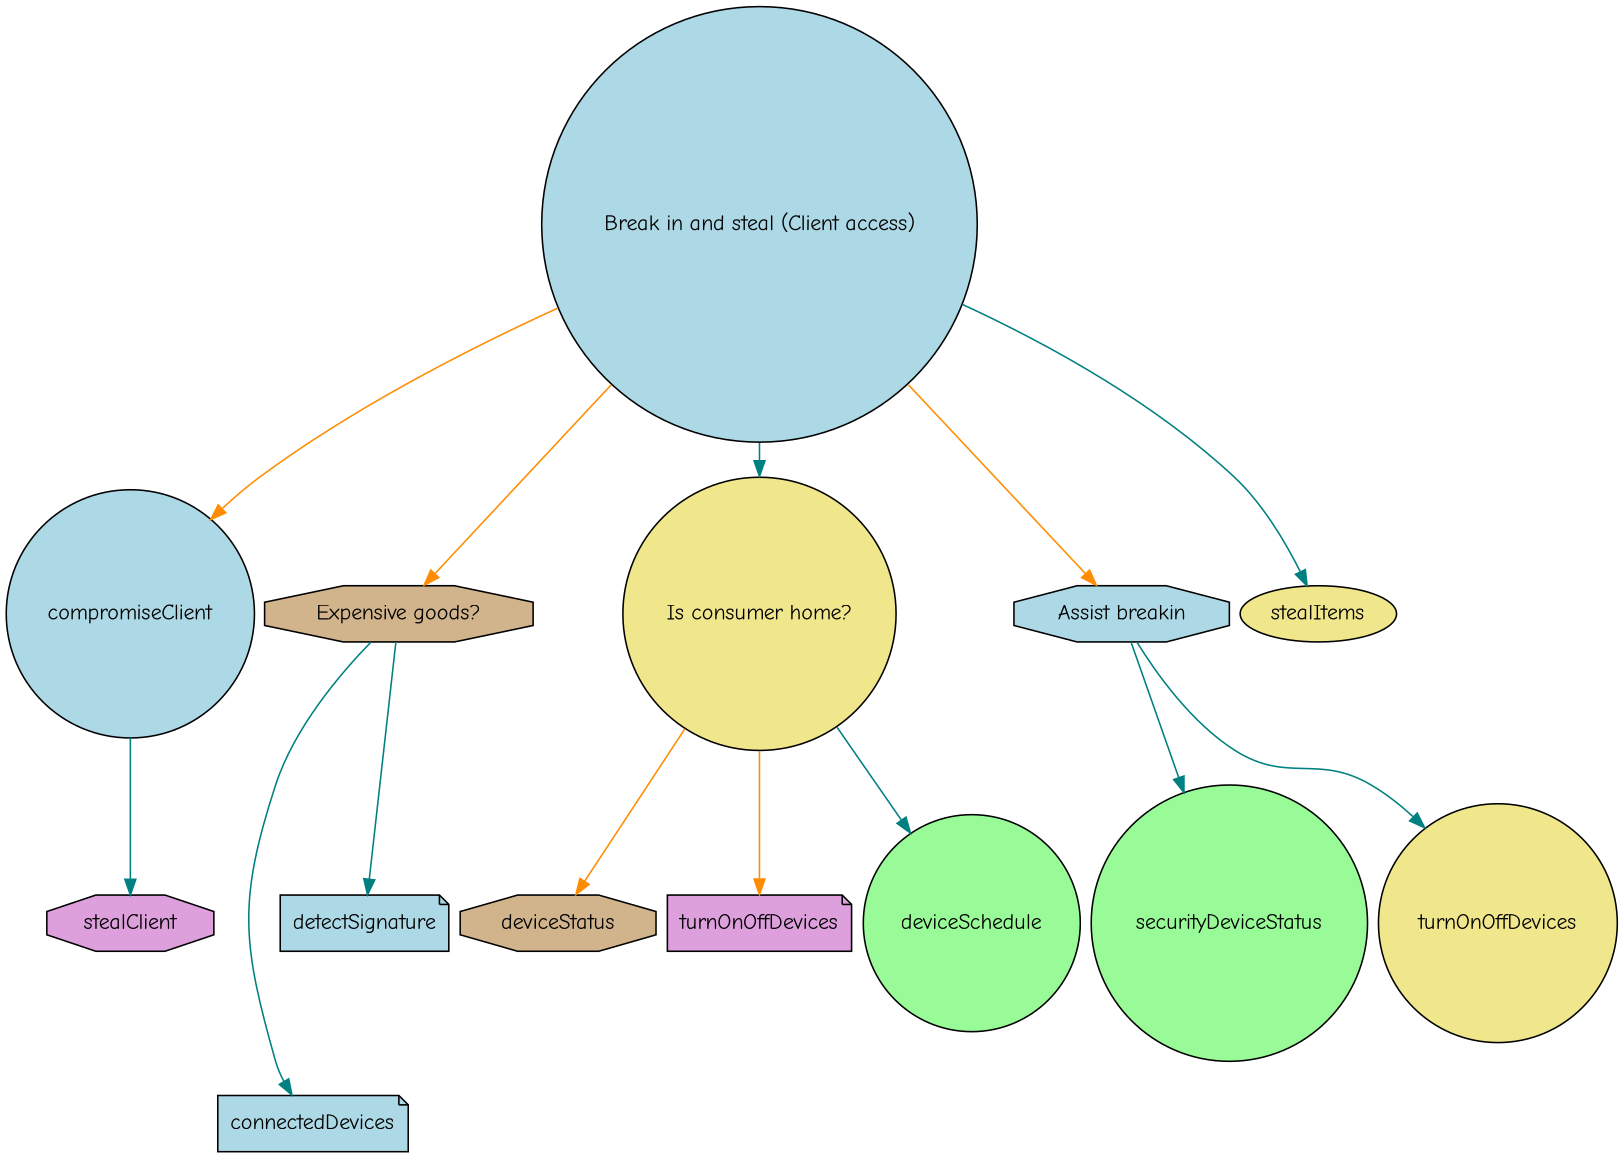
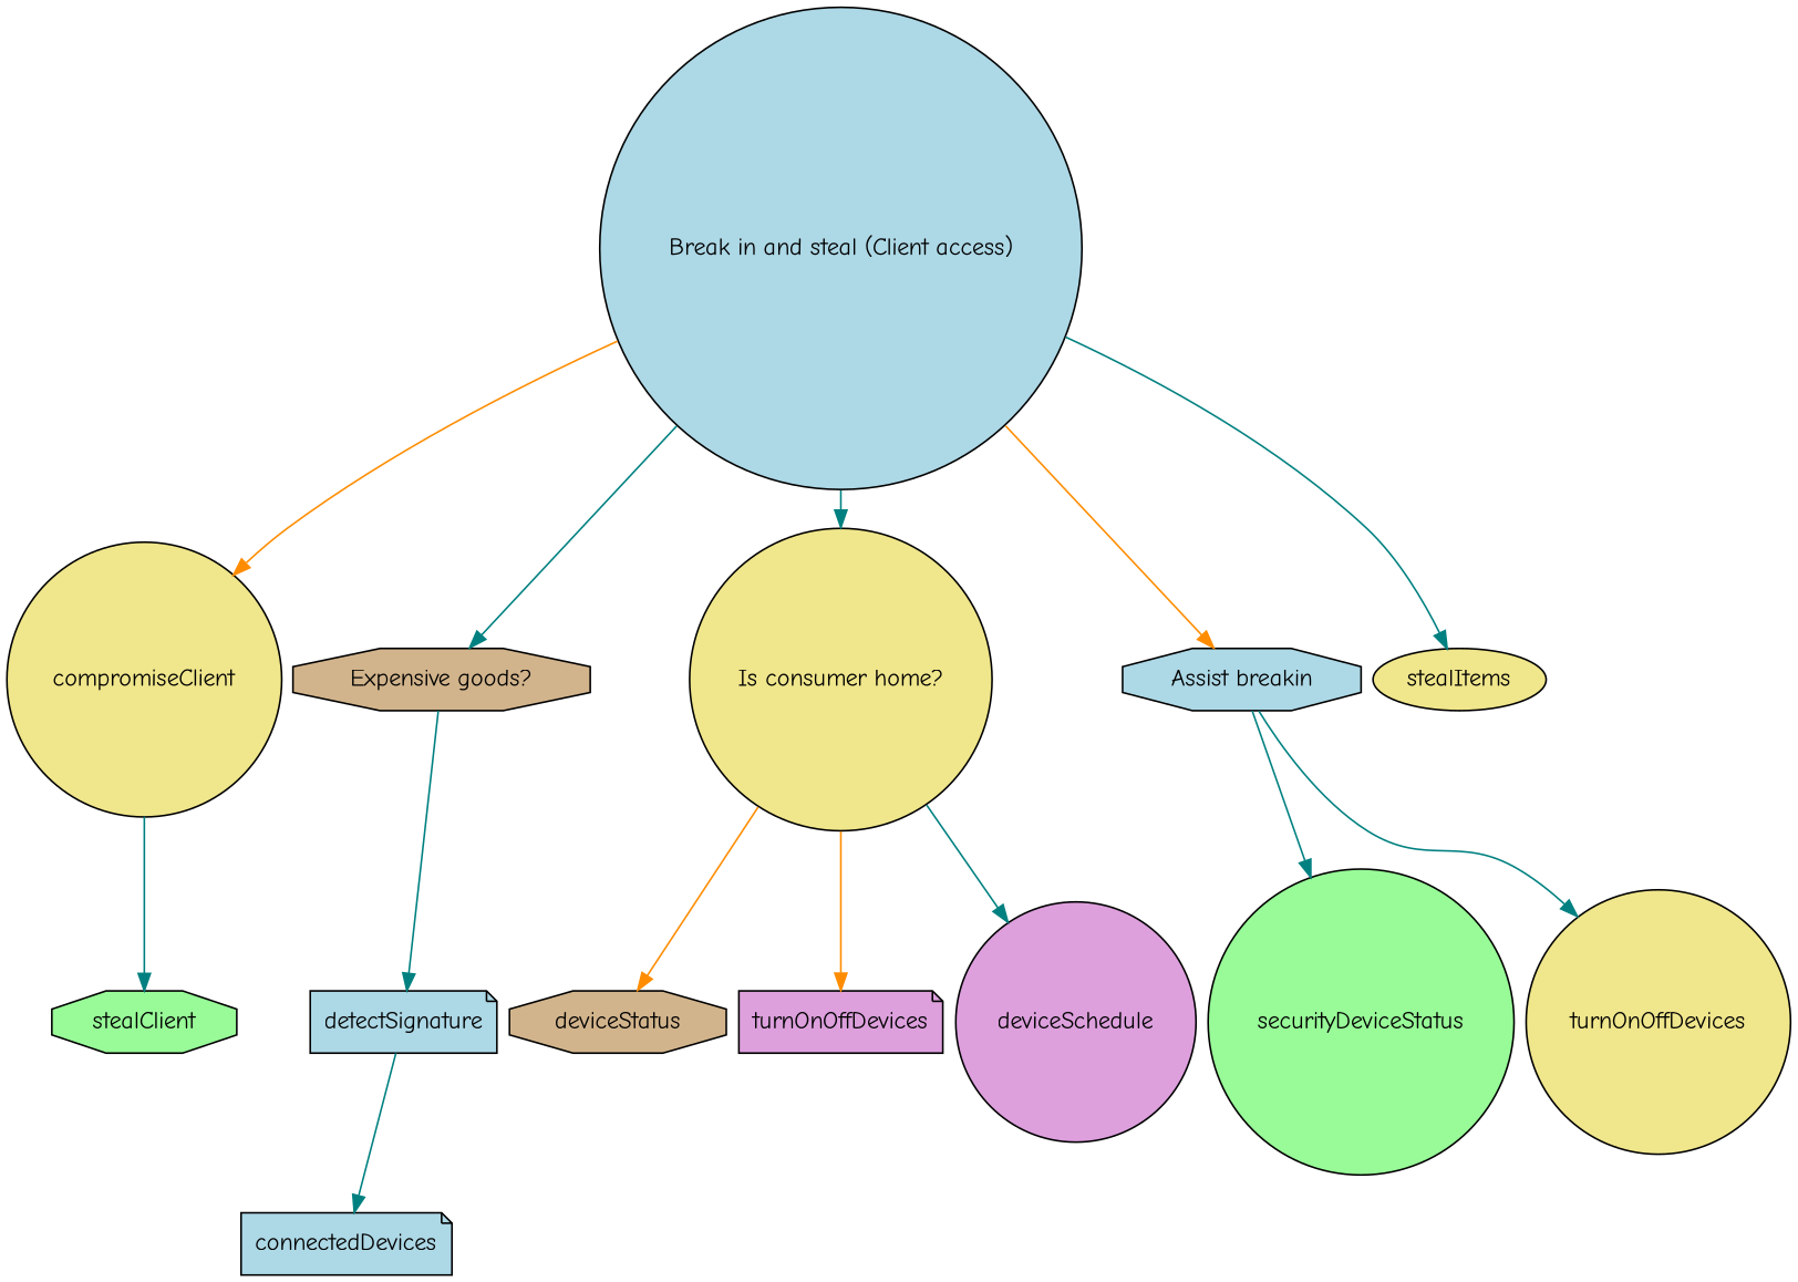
  digraph {
    fontname="Comic Neue"
    nodesep=0.1
    ranksep=0.3
    node [fillcolor=lightblue fontname="Comic Neue" shape=circle style=filled]
    edge [color=teal fontname="Comic Neue"]
    n1 [label="Break in and steal (Client access)"]
-   compromiseClient
+   compromiseClient [fillcolor=khaki]
    n3 [fillcolor=tan label="Expensive goods?" shape=octagon]
    n4 [fillcolor=khaki label="Is consumer home?"]
    n5 [label="Assist breakin" shape=octagon]
    stealItems [fillcolor=khaki shape=ellipse]
-   stealClient [fillcolor=plum shape=octagon]
+   stealClient [fillcolor=palegreen shape=octagon]
    connectedDevices [shape=note]
    detectSignature [shape=note]
    deviceStatus [fillcolor=tan shape=octagon]
    turnOnOffDevices [fillcolor=plum shape=note]
-   deviceSchedule [fillcolor=palegreen]
+   deviceSchedule [fillcolor=plum]
    securityDeviceStatus [fillcolor=palegreen]
    n14 [fillcolor=khaki label=turnOnOffDevices]
    n1 -> compromiseClient [color=darkorange]
-   n1 -> n3 [color=darkorange]
+   n1 -> n3
    n1 -> n4
    n1 -> n5 [color=darkorange]
    n1 -> stealItems
    compromiseClient -> stealClient
-   n3 -> connectedDevices
+   detectSignature -> connectedDevices
    n3 -> detectSignature
    n4 -> deviceStatus [color=darkorange]
    n4 -> turnOnOffDevices [color=darkorange]
    n4 -> deviceSchedule
    n5 -> securityDeviceStatus
    n5 -> n14
  }
